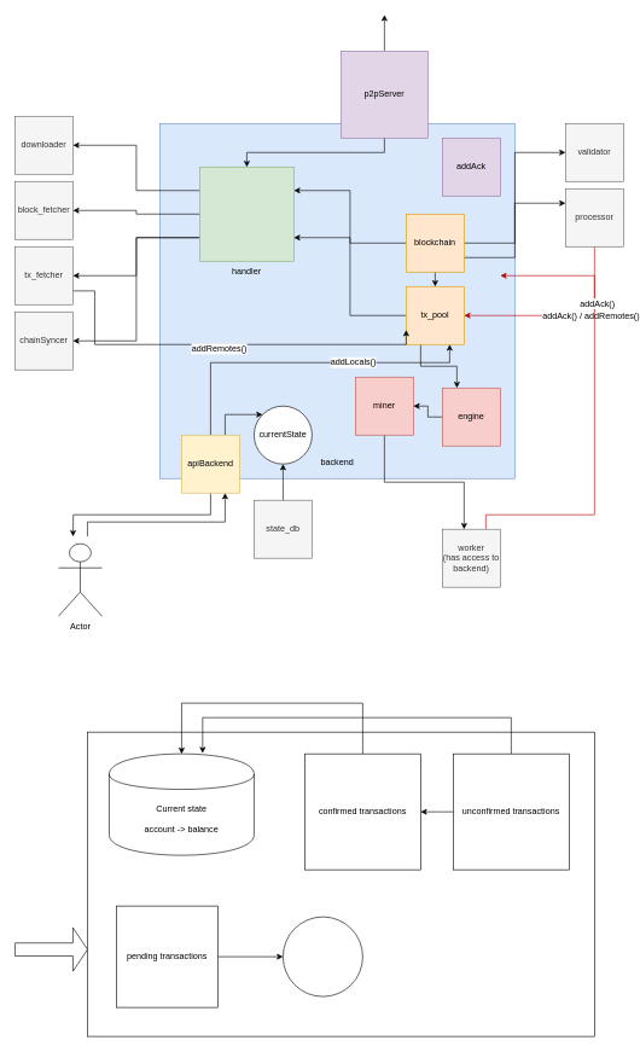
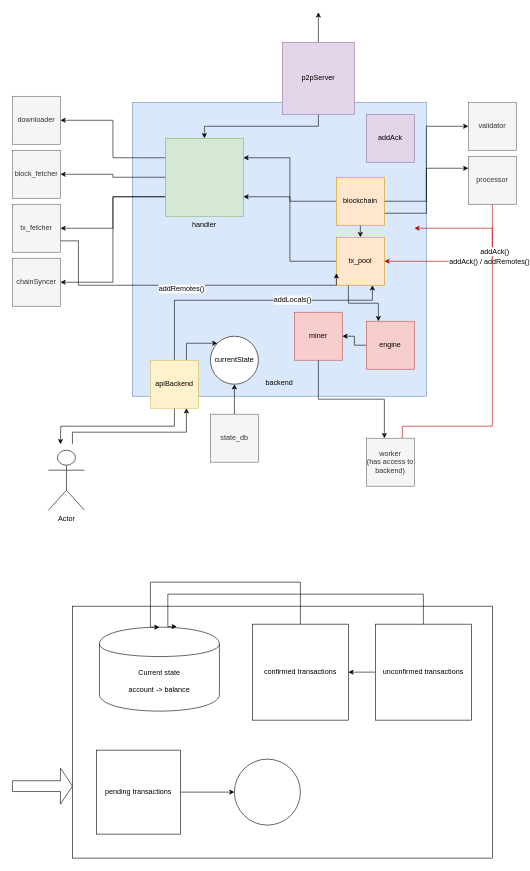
  <mxCell id="0" />
  <mxCell id="1" parent="0" />
  <mxCell id="2" value="" style="rounded=0;whiteSpace=wrap;html=1;fillColor=none;" vertex="1" parent="1"><mxGeometry x="120" y="1010" width="700" height="420" as="geometry" /></mxCell>
  <mxCell id="3" value="&lt;br&gt;&lt;br&gt;&lt;br&gt;&lt;br&gt;&lt;br&gt;&lt;br&gt;&lt;br&gt;&lt;br&gt;&lt;br&gt;&lt;br&gt;&lt;br&gt;&lt;br&gt;&lt;br&gt;&lt;br&gt;&lt;br&gt;&lt;br&gt;&lt;br&gt;&lt;br&gt;&lt;br&gt;&lt;br&gt;&lt;br&gt;&lt;br&gt;&lt;br&gt;&lt;br&gt;&lt;br&gt;&lt;br&gt;&lt;br&gt;&lt;br&gt;&lt;br&gt;&lt;br&gt;&lt;br&gt;backend" style="whiteSpace=wrap;html=1;aspect=fixed;fillColor=#dae8fc;strokeColor=#6c8ebf;" parent="1" vertex="1"><mxGeometry x="220" y="170" width="490" height="490" as="geometry" /></mxCell>
  <mxCell id="4" style="edgeStyle=orthogonalEdgeStyle;rounded=0;orthogonalLoop=1;jettySize=auto;html=1;exitX=0;exitY=0.25;exitDx=0;exitDy=0;entryX=1;entryY=0.5;entryDx=0;entryDy=0;" parent="1" source="8" target="27" edge="1"><mxGeometry relative="1" as="geometry" /></mxCell>
  <mxCell id="5" style="edgeStyle=orthogonalEdgeStyle;rounded=0;orthogonalLoop=1;jettySize=auto;html=1;exitX=0;exitY=0.5;exitDx=0;exitDy=0;entryX=1;entryY=0.5;entryDx=0;entryDy=0;" parent="1" source="8" target="28" edge="1"><mxGeometry relative="1" as="geometry" /></mxCell>
  <mxCell id="6" style="edgeStyle=orthogonalEdgeStyle;rounded=0;orthogonalLoop=1;jettySize=auto;html=1;exitX=0;exitY=0.75;exitDx=0;exitDy=0;entryX=1;entryY=0.5;entryDx=0;entryDy=0;" parent="1" source="8" target="31" edge="1"><mxGeometry relative="1" as="geometry" /></mxCell>
  <mxCell id="7" style="edgeStyle=orthogonalEdgeStyle;rounded=0;orthogonalLoop=1;jettySize=auto;html=1;exitX=0;exitY=0.75;exitDx=0;exitDy=0;entryX=1;entryY=0.5;entryDx=0;entryDy=0;" parent="1" source="8" target="32" edge="1"><mxGeometry relative="1" as="geometry" /></mxCell>
  <mxCell id="8" value="&lt;br&gt;&lt;br&gt;&lt;br&gt;&lt;br&gt;&lt;br&gt;&lt;br&gt;&lt;br&gt;&lt;br&gt;&lt;br&gt;&lt;br&gt;&lt;br&gt;handler" style="whiteSpace=wrap;html=1;aspect=fixed;fillColor=#d5e8d4;strokeColor=#82b366;" parent="1" vertex="1"><mxGeometry x="275" y="230" width="130" height="130" as="geometry" /></mxCell>
  <mxCell id="9" style="edgeStyle=orthogonalEdgeStyle;rounded=0;orthogonalLoop=1;jettySize=auto;html=1;exitX=0;exitY=0.5;exitDx=0;exitDy=0;entryX=1;entryY=0.25;entryDx=0;entryDy=0;" parent="1" source="13" target="8" edge="1"><mxGeometry relative="1" as="geometry" /></mxCell>
  <mxCell id="10" style="edgeStyle=orthogonalEdgeStyle;rounded=0;orthogonalLoop=1;jettySize=auto;html=1;exitX=1;exitY=0.5;exitDx=0;exitDy=0;entryX=0;entryY=0.5;entryDx=0;entryDy=0;" parent="1" source="13" target="23" edge="1"><mxGeometry relative="1" as="geometry" /></mxCell>
  <mxCell id="11" style="edgeStyle=orthogonalEdgeStyle;rounded=0;orthogonalLoop=1;jettySize=auto;html=1;exitX=1;exitY=0.75;exitDx=0;exitDy=0;entryX=0;entryY=0.25;entryDx=0;entryDy=0;" parent="1" source="13" target="26" edge="1"><mxGeometry relative="1" as="geometry" /></mxCell>
  <mxCell id="12" style="edgeStyle=orthogonalEdgeStyle;rounded=0;orthogonalLoop=1;jettySize=auto;html=1;exitX=0.5;exitY=1;exitDx=0;exitDy=0;entryX=0.5;entryY=0;entryDx=0;entryDy=0;" parent="1" source="13" target="16" edge="1"><mxGeometry relative="1" as="geometry" /></mxCell>
  <mxCell id="13" value="blockchain" style="whiteSpace=wrap;html=1;aspect=fixed;fillColor=#ffe6cc;strokeColor=#d79b00;" parent="1" vertex="1"><mxGeometry x="560" y="295" width="80" height="80" as="geometry" /></mxCell>
  <mxCell id="14" style="edgeStyle=orthogonalEdgeStyle;rounded=0;orthogonalLoop=1;jettySize=auto;html=1;exitX=0;exitY=0.5;exitDx=0;exitDy=0;entryX=1;entryY=0.75;entryDx=0;entryDy=0;" parent="1" source="16" target="8" edge="1"><mxGeometry relative="1" as="geometry" /></mxCell>
  <mxCell id="15" style="edgeStyle=orthogonalEdgeStyle;rounded=0;orthogonalLoop=1;jettySize=auto;html=1;exitX=0.25;exitY=1;exitDx=0;exitDy=0;entryX=0.25;entryY=0;entryDx=0;entryDy=0;" edge="1" parent="1" source="16" target="34"><mxGeometry relative="1" as="geometry" /></mxCell>
  <mxCell id="16" value="tx_pool" style="whiteSpace=wrap;html=1;aspect=fixed;fillColor=#ffe6cc;strokeColor=#d79b00;" parent="1" vertex="1"><mxGeometry x="560" y="395" width="80" height="80" as="geometry" /></mxCell>
  <mxCell id="17" value="addAck" style="whiteSpace=wrap;html=1;aspect=fixed;fillColor=#e1d5e7;strokeColor=#9673a6;" parent="1" vertex="1"><mxGeometry x="610" y="190" width="80" height="80" as="geometry" /></mxCell>
  <mxCell id="18" style="edgeStyle=orthogonalEdgeStyle;rounded=0;orthogonalLoop=1;jettySize=auto;html=1;exitX=0.5;exitY=0;exitDx=0;exitDy=0;" edge="1" parent="1" source="20"><mxGeometry relative="1" as="geometry"><mxPoint x="530" y="20" as="targetPoint" /></mxGeometry></mxCell>
  <mxCell id="19" style="edgeStyle=orthogonalEdgeStyle;rounded=0;orthogonalLoop=1;jettySize=auto;html=1;exitX=0.5;exitY=1;exitDx=0;exitDy=0;entryX=0.5;entryY=0;entryDx=0;entryDy=0;" edge="1" parent="1" source="20" target="8"><mxGeometry relative="1" as="geometry" /></mxCell>
  <mxCell id="20" value="p2pServer" style="whiteSpace=wrap;html=1;aspect=fixed;fillColor=#e1d5e7;strokeColor=#9673a6;" parent="1" vertex="1"><mxGeometry x="470" y="70" width="120" height="120" as="geometry" /></mxCell>
  <mxCell id="21" style="edgeStyle=orthogonalEdgeStyle;rounded=0;orthogonalLoop=1;jettySize=auto;html=1;exitX=0.5;exitY=1;exitDx=0;exitDy=0;entryX=0.375;entryY=0;entryDx=0;entryDy=0;entryPerimeter=0;" parent="1" source="22" edge="1" target="37"><mxGeometry relative="1" as="geometry"><mxPoint x="410" y="730" as="targetPoint" /></mxGeometry></mxCell>
  <mxCell id="22" value="miner" style="whiteSpace=wrap;html=1;aspect=fixed;fillColor=#f8cecc;strokeColor=#b85450;" parent="1" vertex="1"><mxGeometry x="490" y="520" width="80" height="80" as="geometry" /></mxCell>
  <mxCell id="23" value="validator" style="whiteSpace=wrap;html=1;aspect=fixed;fillColor=#f5f5f5;strokeColor=#666666;fontColor=#333333;" parent="1" vertex="1"><mxGeometry x="780" y="170" width="80" height="80" as="geometry" /></mxCell>
  <mxCell id="24" style="edgeStyle=orthogonalEdgeStyle;rounded=0;orthogonalLoop=1;jettySize=auto;html=1;exitX=0.5;exitY=1;exitDx=0;exitDy=0;entryX=1;entryY=0.5;entryDx=0;entryDy=0;fillColor=#e51400;strokeColor=#B20000;" parent="1" source="26" target="16" edge="1"><mxGeometry relative="1" as="geometry" /></mxCell>
  <mxCell id="25" value="addAck() / addRemotes()" style="text;html=1;resizable=0;points=[];align=center;verticalAlign=middle;labelBackgroundColor=#ffffff;" parent="24" vertex="1" connectable="0"><mxGeometry x="-0.267" relative="1" as="geometry"><mxPoint as="offset" /></mxGeometry></mxCell>
  <mxCell id="26" value="processor" style="whiteSpace=wrap;html=1;aspect=fixed;fillColor=#f5f5f5;strokeColor=#666666;fontColor=#333333;" parent="1" vertex="1"><mxGeometry x="780" y="260" width="80" height="80" as="geometry" /></mxCell>
  <mxCell id="27" value="downloader" style="whiteSpace=wrap;html=1;aspect=fixed;fillColor=#f5f5f5;strokeColor=#666666;fontColor=#333333;" parent="1" vertex="1"><mxGeometry x="20" y="160" width="80" height="80" as="geometry" /></mxCell>
  <mxCell id="28" value="block_fetcher" style="whiteSpace=wrap;html=1;aspect=fixed;fillColor=#f5f5f5;strokeColor=#666666;fontColor=#333333;" parent="1" vertex="1"><mxGeometry x="20" y="250" width="80" height="80" as="geometry" /></mxCell>
  <mxCell id="29" style="edgeStyle=orthogonalEdgeStyle;rounded=0;orthogonalLoop=1;jettySize=auto;html=1;exitX=1;exitY=0.75;exitDx=0;exitDy=0;entryX=0;entryY=0.75;entryDx=0;entryDy=0;" parent="1" source="31" target="16" edge="1"><mxGeometry relative="1" as="geometry"><Array as="points"><mxPoint x="100" y="401" /><mxPoint x="130" y="401" /><mxPoint x="130" y="475" /><mxPoint x="560" y="475" /></Array></mxGeometry></mxCell>
  <mxCell id="30" value="addRemotes()" style="text;html=1;resizable=0;points=[];align=center;verticalAlign=middle;labelBackgroundColor=#ffffff;" parent="29" vertex="1" connectable="0"><mxGeometry x="-0.007" y="-5" relative="1" as="geometry"><mxPoint as="offset" /></mxGeometry></mxCell>
  <mxCell id="31" value="tx_fetcher" style="whiteSpace=wrap;html=1;aspect=fixed;fillColor=#f5f5f5;strokeColor=#666666;fontColor=#333333;" parent="1" vertex="1"><mxGeometry x="20" y="340" width="80" height="80" as="geometry" /></mxCell>
  <mxCell id="32" value="chainSyncer" style="whiteSpace=wrap;html=1;aspect=fixed;fillColor=#f5f5f5;strokeColor=#666666;fontColor=#333333;" parent="1" vertex="1"><mxGeometry x="20" y="430" width="80" height="80" as="geometry" /></mxCell>
  <mxCell id="33" style="edgeStyle=orthogonalEdgeStyle;rounded=0;orthogonalLoop=1;jettySize=auto;html=1;exitX=0;exitY=0.5;exitDx=0;exitDy=0;entryX=1;entryY=0.5;entryDx=0;entryDy=0;" parent="1" source="34" target="22" edge="1"><mxGeometry relative="1" as="geometry" /></mxCell>
  <mxCell id="34" value="engine" style="whiteSpace=wrap;html=1;aspect=fixed;fillColor=#f8cecc;strokeColor=#b85450;" parent="1" vertex="1"><mxGeometry x="610" y="535" width="80" height="80" as="geometry" /></mxCell>
  <mxCell id="35" style="edgeStyle=orthogonalEdgeStyle;rounded=0;orthogonalLoop=1;jettySize=auto;html=1;exitX=0.75;exitY=0;exitDx=0;exitDy=0;fillColor=#e51400;strokeColor=#B20000;" parent="1" source="37" edge="1"><mxGeometry relative="1" as="geometry"><mxPoint x="690" y="380" as="targetPoint" /><Array as="points"><mxPoint x="670" y="710" /><mxPoint x="820" y="710" /><mxPoint x="820" y="380" /></Array></mxGeometry></mxCell>
  <mxCell id="36" value="addAck()" style="text;html=1;resizable=0;points=[];align=center;verticalAlign=middle;labelBackgroundColor=#ffffff;" parent="35" vertex="1" connectable="0"><mxGeometry x="0.467" y="-4" relative="1" as="geometry"><mxPoint x="-1" as="offset" /></mxGeometry></mxCell>
  <mxCell id="37" value="worker&lt;br&gt;(has access to backend)" style="whiteSpace=wrap;html=1;aspect=fixed;fillColor=#f5f5f5;strokeColor=#666666;fontColor=#333333;" parent="1" vertex="1"><mxGeometry x="610" y="730" width="80" height="80" as="geometry" /></mxCell>
  <mxCell id="38" style="edgeStyle=orthogonalEdgeStyle;rounded=0;orthogonalLoop=1;jettySize=auto;html=1;exitX=0.5;exitY=0;exitDx=0;exitDy=0;entryX=0.75;entryY=1;entryDx=0;entryDy=0;" parent="1" source="42" target="16" edge="1"><mxGeometry relative="1" as="geometry"><Array as="points"><mxPoint x="290" y="500" /><mxPoint x="620" y="500" /></Array></mxGeometry></mxCell>
  <mxCell id="39" value="addLocals()" style="text;html=1;resizable=0;points=[];align=center;verticalAlign=middle;labelBackgroundColor=#ffffff;" parent="38" vertex="1" connectable="0"><mxGeometry x="0.303" y="1" relative="1" as="geometry"><mxPoint as="offset" /></mxGeometry></mxCell>
  <mxCell id="40" style="edgeStyle=orthogonalEdgeStyle;rounded=0;orthogonalLoop=1;jettySize=auto;html=1;exitX=0.5;exitY=1;exitDx=0;exitDy=0;" parent="1" source="42" edge="1"><mxGeometry relative="1" as="geometry"><mxPoint x="100" y="740" as="targetPoint" /></mxGeometry></mxCell>
  <mxCell id="41" style="edgeStyle=orthogonalEdgeStyle;rounded=0;orthogonalLoop=1;jettySize=auto;html=1;exitX=0.75;exitY=0;exitDx=0;exitDy=0;entryX=0;entryY=0;entryDx=0;entryDy=0;" edge="1" parent="1" source="42" target="49"><mxGeometry relative="1" as="geometry" /></mxCell>
  <mxCell id="42" value="apiBackend" style="whiteSpace=wrap;html=1;aspect=fixed;fillColor=#fff2cc;strokeColor=#d6b656;" parent="1" vertex="1"><mxGeometry x="250" y="600" width="80" height="80" as="geometry" /></mxCell>
  <mxCell id="43" value="Actor" style="shape=umlActor;verticalLabelPosition=bottom;labelBackgroundColor=#ffffff;verticalAlign=top;html=1;outlineConnect=0;" parent="1" vertex="1"><mxGeometry x="80" y="750" width="60" height="100" as="geometry" /></mxCell>
  <mxCell id="44" style="edgeStyle=orthogonalEdgeStyle;rounded=0;orthogonalLoop=1;jettySize=auto;html=1;exitX=0.75;exitY=1;exitDx=0;exitDy=0;endArrow=none;endFill=0;startArrow=classic;startFill=1;" parent="1" source="42" edge="1"><mxGeometry relative="1" as="geometry"><mxPoint x="120" y="740" as="targetPoint" /><mxPoint x="300" y="690" as="sourcePoint" /><Array as="points"><mxPoint x="310" y="720" /><mxPoint x="120" y="720" /></Array></mxGeometry></mxCell>
- <mxCell id="45" value="Current state&lt;br&gt;&lt;br&gt;account -&amp;gt; balance" style="shape=cylinder;whiteSpace=wrap;html=1;boundedLbl=1;backgroundOutline=1;" vertex="1" parent="1"><mxGeometry x="150" y="1040" width="200" height="140" as="geometry" /></mxCell>
+ <mxCell id="45" value="Current state&lt;br&gt;&lt;br&gt;account -&amp;gt; balance" style="shape=cylinder;whiteSpace=wrap;html=1;boundedLbl=1;backgroundOutline=1;" vertex="1" parent="1"><mxGeometry x="165" y="1045" width="200" height="140" as="geometry" /></mxCell>
  <mxCell id="46" style="edgeStyle=orthogonalEdgeStyle;rounded=0;orthogonalLoop=1;jettySize=auto;html=1;exitX=0.5;exitY=0;exitDx=0;exitDy=0;entryX=0.645;entryY=-0.007;entryDx=0;entryDy=0;entryPerimeter=0;" edge="1" parent="1" source="48" target="45"><mxGeometry relative="1" as="geometry"><Array as="points"><mxPoint x="705" y="990" /><mxPoint x="279" y="990" /></Array></mxGeometry></mxCell>
  <mxCell id="47" style="edgeStyle=orthogonalEdgeStyle;rounded=0;orthogonalLoop=1;jettySize=auto;html=1;exitX=0;exitY=0.5;exitDx=0;exitDy=0;" edge="1" parent="1" source="48" target="53"><mxGeometry relative="1" as="geometry" /></mxCell>
  <mxCell id="48" value="unconfirmed transactions" style="whiteSpace=wrap;html=1;aspect=fixed;" vertex="1" parent="1"><mxGeometry x="625" y="1040" width="160" height="160" as="geometry" /></mxCell>
  <mxCell id="49" value="currentState" style="ellipse;whiteSpace=wrap;html=1;aspect=fixed;" vertex="1" parent="1"><mxGeometry x="350" y="560" width="80" height="80" as="geometry" /></mxCell>
  <mxCell id="50" style="edgeStyle=orthogonalEdgeStyle;rounded=0;orthogonalLoop=1;jettySize=auto;html=1;exitX=0.5;exitY=0;exitDx=0;exitDy=0;entryX=0.5;entryY=1;entryDx=0;entryDy=0;" edge="1" parent="1" source="51" target="49"><mxGeometry relative="1" as="geometry" /></mxCell>
  <mxCell id="51" value="state_db" style="whiteSpace=wrap;html=1;aspect=fixed;fillColor=#f5f5f5;strokeColor=#666666;fontColor=#333333;" vertex="1" parent="1"><mxGeometry x="350" y="690" width="80" height="80" as="geometry" /></mxCell>
  <mxCell id="52" style="edgeStyle=orthogonalEdgeStyle;rounded=0;orthogonalLoop=1;jettySize=auto;html=1;exitX=0.5;exitY=0;exitDx=0;exitDy=0;entryX=0.5;entryY=0;entryDx=0;entryDy=0;" edge="1" parent="1" source="53" target="45"><mxGeometry relative="1" as="geometry"><Array as="points"><mxPoint x="500" y="970" /><mxPoint x="250" y="970" /></Array></mxGeometry></mxCell>
  <mxCell id="53" value="confirmed transactions" style="whiteSpace=wrap;html=1;aspect=fixed;" vertex="1" parent="1"><mxGeometry x="420" y="1040" width="160" height="160" as="geometry" /></mxCell>
  <mxCell id="54" style="edgeStyle=orthogonalEdgeStyle;rounded=0;orthogonalLoop=1;jettySize=auto;html=1;exitX=1;exitY=0.5;exitDx=0;exitDy=0;entryX=0;entryY=0.5;entryDx=0;entryDy=0;" edge="1" parent="1" source="55" target="57"><mxGeometry relative="1" as="geometry" /></mxCell>
  <mxCell id="55" value="pending transactions" style="whiteSpace=wrap;html=1;aspect=fixed;" vertex="1" parent="1"><mxGeometry x="160" y="1250" width="140" height="140" as="geometry" /></mxCell>
  <mxCell id="56" value="" style="shape=singleArrow;whiteSpace=wrap;html=1;" vertex="1" parent="1"><mxGeometry x="20" y="1280" width="100" height="60" as="geometry" /></mxCell>
  <mxCell id="57" value="" style="ellipse;whiteSpace=wrap;html=1;aspect=fixed;" vertex="1" parent="1"><mxGeometry x="390" y="1265" width="110" height="110" as="geometry" /></mxCell>
